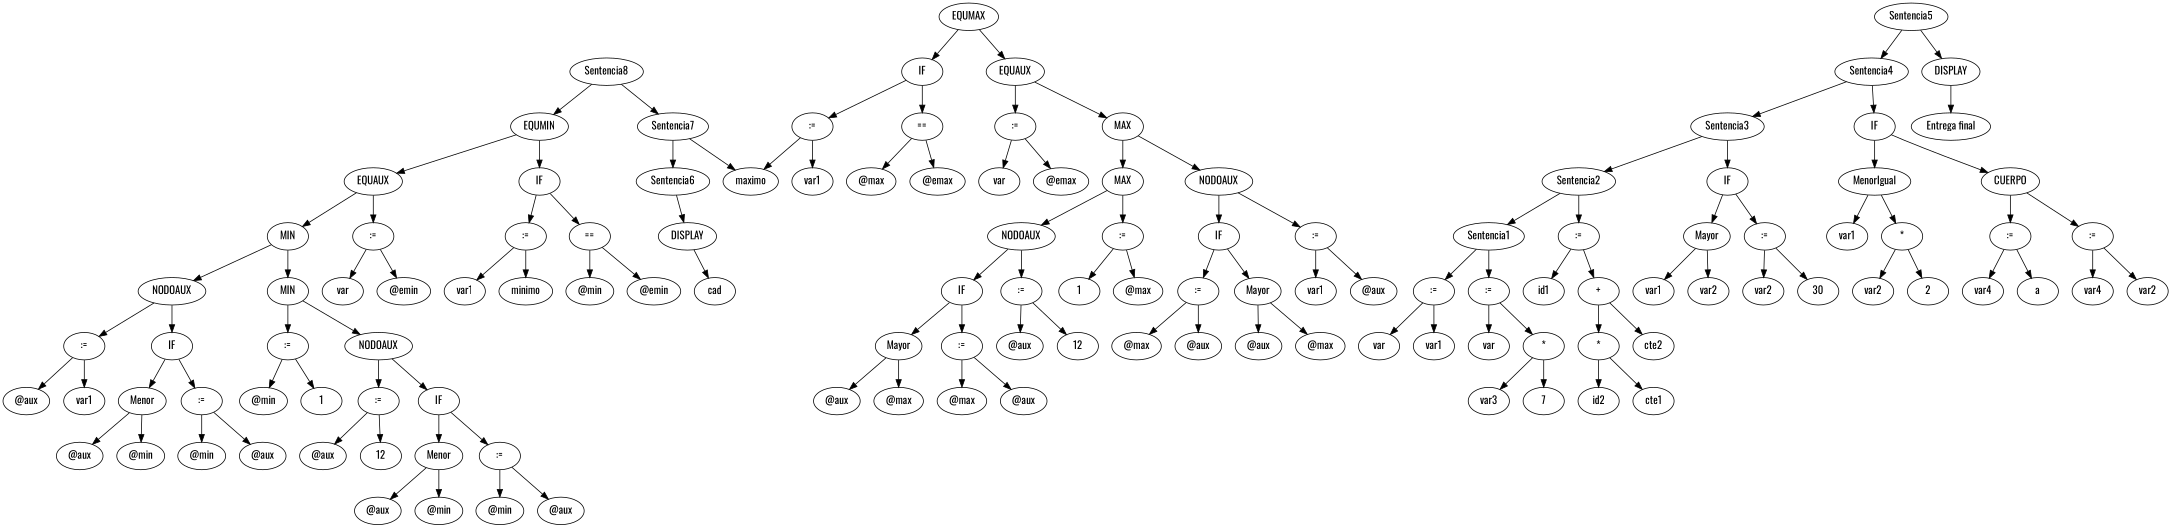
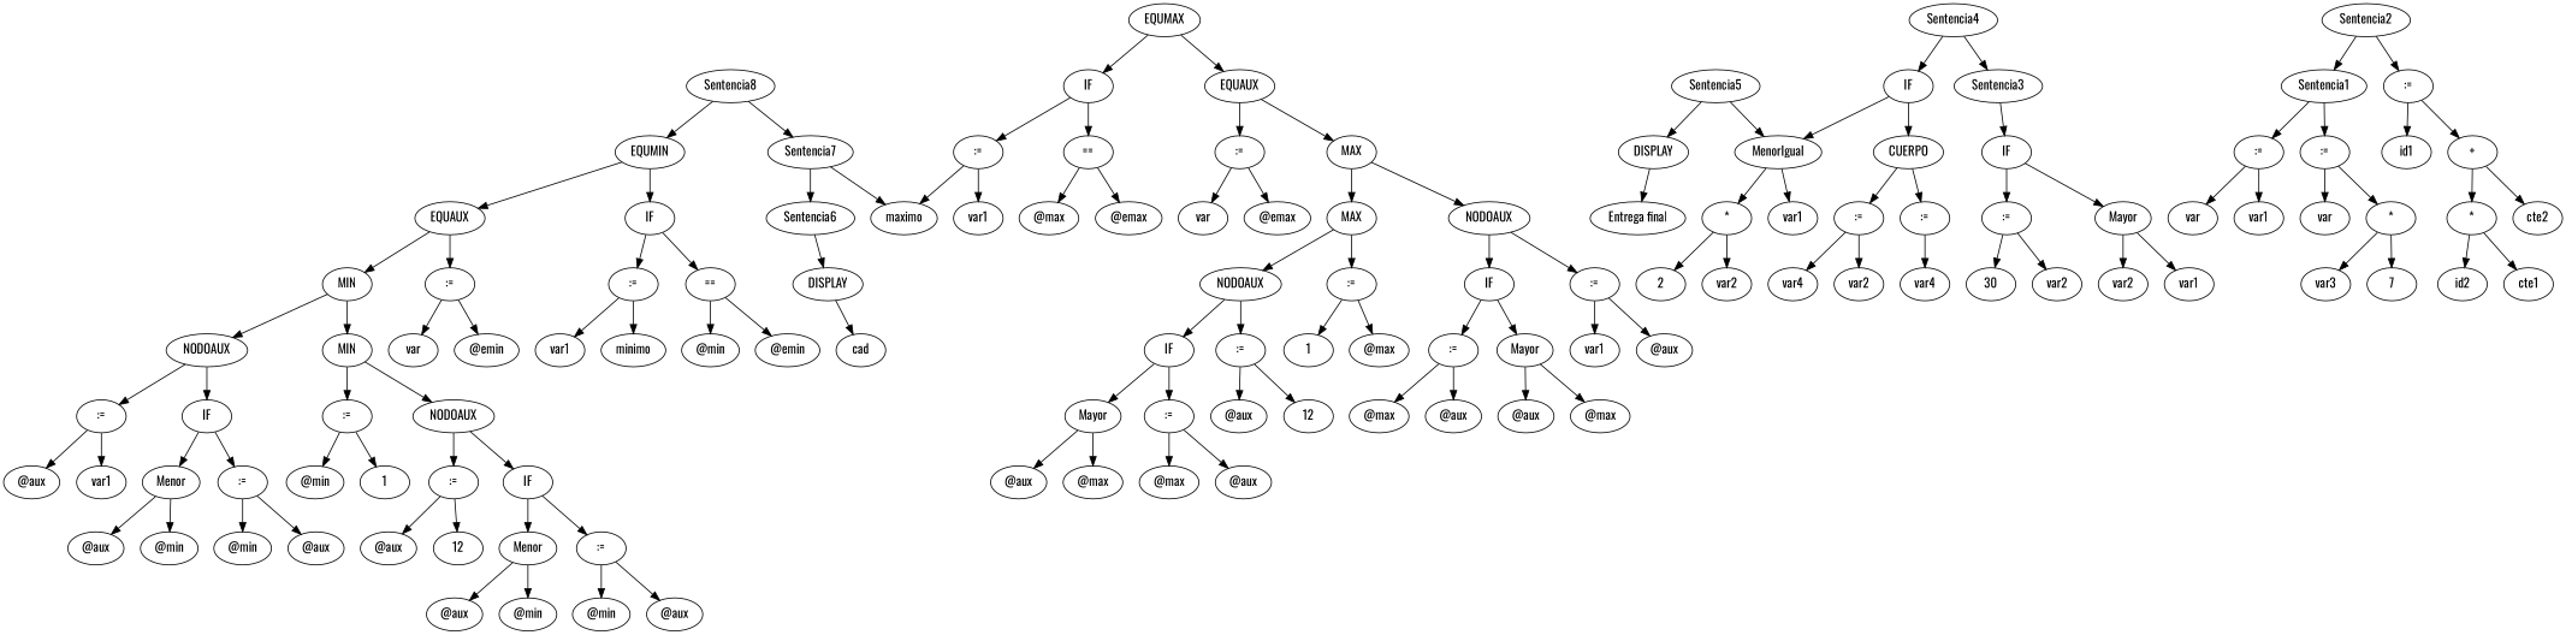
  digraph {
    fontname=Oswald
    node [fontname=Oswald]
    edge [fontname=Oswald]
    n1 [label=<Sentencia8>]
    n2 [label=<Sentencia7>]
    n3 [label=<EQUMIN>]
    n4 [label=<Sentencia6>]
    n5 [label=<maximo>]
    n6 [label=<EQUAUX>]
    n7 [label=<IF>]
    n8 [label=<DISPLAY>]
    n9 [label=<EQUMAX>]
    n10 [label=<EQUAUX>]
    n11 [label=<IF>]
    n12 [label=<Sentencia5>]
    n13 [label=<Sentencia4>]
    n14 [label=<DISPLAY>]
    n15 [label=<cad>]
    n16 [label=<Sentencia3>]
    n17 [label=<IF>]
    n18 [label=<Entrega final>]
    n19 [label=<Sentencia2>]
    n20 [label=<IF>]
    n21 [label=<MenorIgual>]
    n22 [label=<CUERPO>]
    n23 [label=<Sentencia1>]
    n24 [label=<:=>]
    n25 [label=<Mayor>]
    n26 [label=<:=>]
    n27 [label=<:=>]
    n28 [label=<:=>]
    n29 [label=<id1>]
    n30 [label=<+>]
    n31 [label=<var>]
    n32 [label=<var1>]
    n33 [label=<var>]
    n34 [label=<*>]
    n35 [label=<var3>]
    n36 [label=<7>]
    n37 [label=<*>]
    n38 [label=<cte2>]
    n39 [label=<id2>]
    n40 [label=<cte1>]
    n41 [label=<var1>]
    n42 [label=<var2>]
    n43 [label=<var2>]
    n44 [label=<30>]
    n45 [label=<var1>]
    n46 [label=<*>]
    n47 [label=<:=>]
    n48 [label=<:=>]
    n49 [label=<var2>]
    n50 [label=<2>]
    n51 [label=<var4>]
-   n52 [label=<a>]
    n53 [label=<var4>]
    n54 [label=<var2>]
    n55 [label=<:=>]
    n56 [label=<MAX>]
    n57 [label=<==>]
    n58 [label=<:=>]
    n59 [label=<@emax>]
    n60 [label=<var>]
    n61 [label=<MAX>]
    n62 [label=<NODOAUX>]
    n63 [label=<:=>]
    n64 [label=<NODOAUX>]
    n65 [label=<:=>]
    n66 [label=<IF>]
    n67 [label=<@max>]
    n68 [label=<1>]
    n69 [label=<:=>]
    n70 [label=<IF>]
    n71 [label=<@aux>]
    n72 [label=<12>]
    n73 [label=<Mayor>]
    n74 [label=<:=>]
    n75 [label=<@aux>]
    n76 [label=<@max>]
    n77 [label=<@max>]
    n78 [label=<@aux>]
    n79 [label=<@aux>]
    n80 [label=<var1>]
    n81 [label=<Mayor>]
    n82 [label=<:=>]
    n83 [label=<@aux>]
    n84 [label=<@max>]
    n85 [label=<@max>]
    n86 [label=<@aux>]
    n87 [label=<@emax>]
    n88 [label=<@max>]
    n89 [label=<var1>]
    n90 [label=<:=>]
    n91 [label=<MIN>]
    n92 [label=<==>]
    n93 [label=<:=>]
    n94 [label=<@emin>]
    n95 [label=<var>]
    n96 [label=<MIN>]
    n97 [label=<NODOAUX>]
    n98 [label=<:=>]
    n99 [label=<NODOAUX>]
    n100 [label=<:=>]
    n101 [label=<IF>]
    n102 [label=<@min>]
    n103 [label=<1>]
    n104 [label=<:=>]
    n105 [label=<IF>]
    n106 [label=<@aux>]
    n107 [label=<12>]
    n108 [label=<Menor>]
    n109 [label=<:=>]
    n110 [label=<@aux>]
    n111 [label=<@min>]
    n112 [label=<@min>]
    n113 [label=<@aux>]
    n114 [label=<@aux>]
    n115 [label=<var1>]
    n116 [label=<Menor>]
    n117 [label=<:=>]
    n118 [label=<@aux>]
    n119 [label=<@min>]
    n120 [label=<@min>]
    n121 [label=<@aux>]
    n122 [label=<@emin>]
    n123 [label=<@min>]
    n124 [label=<minimo>]
    n125 [label=<var1>]
    n1 -> n2
    n1 -> n3
    n2 -> n4
    n2 -> n5
    n3 -> n6
    n3 -> n7
    n4 -> n8
    n6 -> n90
    n6 -> n91
    n7 -> n92
    n7 -> n93
    n8 -> n15
    n9 -> n10
    n9 -> n11
    n10 -> n55
    n10 -> n56
    n11 -> n57
    n11 -> n58
-   n12 -> n13
+   n12 -> n21
    n12 -> n14
    n13 -> n16
    n13 -> n17
    n14 -> n18
-   n16 -> n19
    n16 -> n20
    n17 -> n21
    n17 -> n22
    n19 -> n23
    n19 -> n24
    n20 -> n25
    n20 -> n26
    n21 -> n45
    n21 -> n46
    n22 -> n47
    n22 -> n48
    n23 -> n27
    n23 -> n28
    n24 -> n29
    n24 -> n30
    n25 -> n41
    n25 -> n42
    n26 -> n43
    n26 -> n44
    n27 -> n31
    n27 -> n32
    n28 -> n33
    n28 -> n34
    n30 -> n37
    n30 -> n38
    n34 -> n35
    n34 -> n36
    n37 -> n39
    n37 -> n40
    n46 -> n49
    n46 -> n50
    n47 -> n51
-   n47 -> n52
    n48 -> n53
    n48 -> n54
    n55 -> n59
    n55 -> n60
    n56 -> n61
    n56 -> n62
    n57 -> n87
    n57 -> n88
    n58 -> n5
    n58 -> n89
    n61 -> n63
    n61 -> n64
    n62 -> n65
    n62 -> n66
    n63 -> n67
    n63 -> n68
    n64 -> n69
    n64 -> n70
    n65 -> n79
    n65 -> n80
    n66 -> n81
    n66 -> n82
    n69 -> n71
    n69 -> n72
    n70 -> n73
    n70 -> n74
    n73 -> n75
    n73 -> n76
    n74 -> n77
    n74 -> n78
    n81 -> n83
    n81 -> n84
    n82 -> n85
    n82 -> n86
    n90 -> n94
    n90 -> n95
    n91 -> n96
    n91 -> n97
    n92 -> n122
    n92 -> n123
    n93 -> n124
    n93 -> n125
    n96 -> n98
    n96 -> n99
    n97 -> n100
    n97 -> n101
    n98 -> n102
    n98 -> n103
    n99 -> n104
    n99 -> n105
    n100 -> n114
    n100 -> n115
    n101 -> n116
    n101 -> n117
    n104 -> n106
    n104 -> n107
    n105 -> n108
    n105 -> n109
    n108 -> n110
    n108 -> n111
    n109 -> n112
    n109 -> n113
    n116 -> n118
    n116 -> n119
    n117 -> n120
    n117 -> n121
  }
